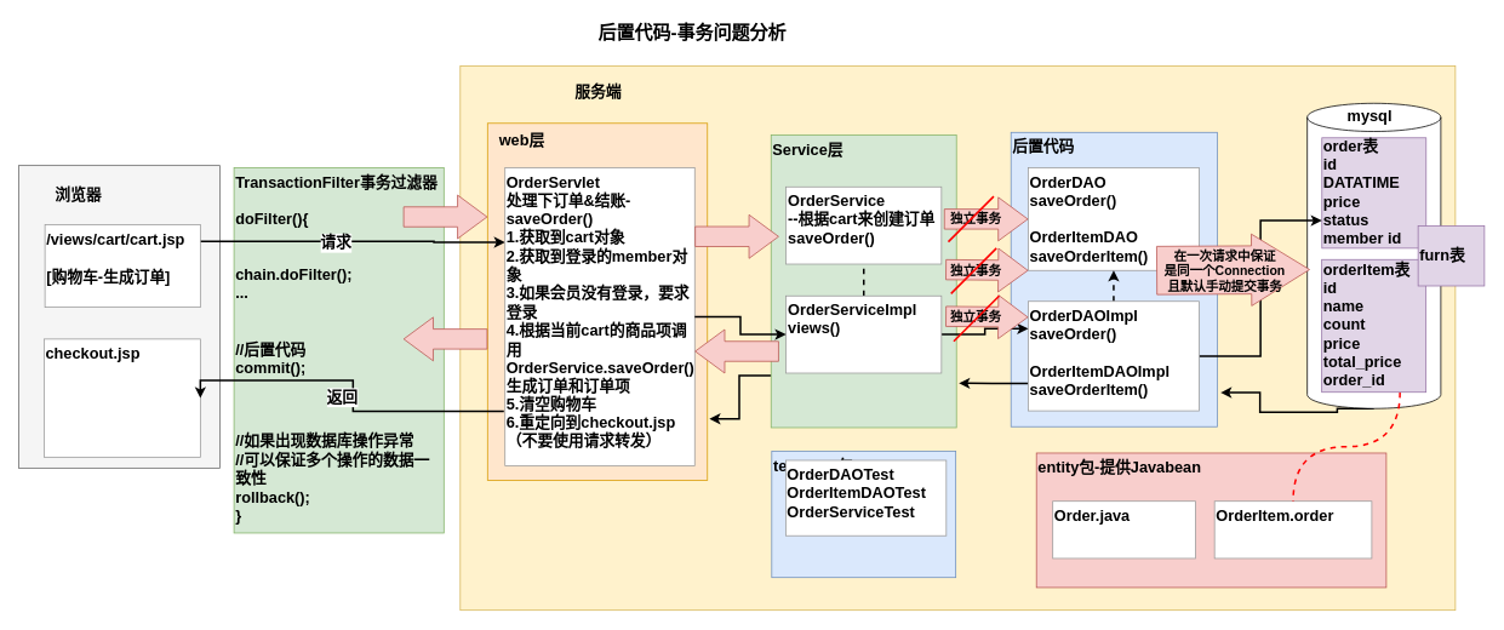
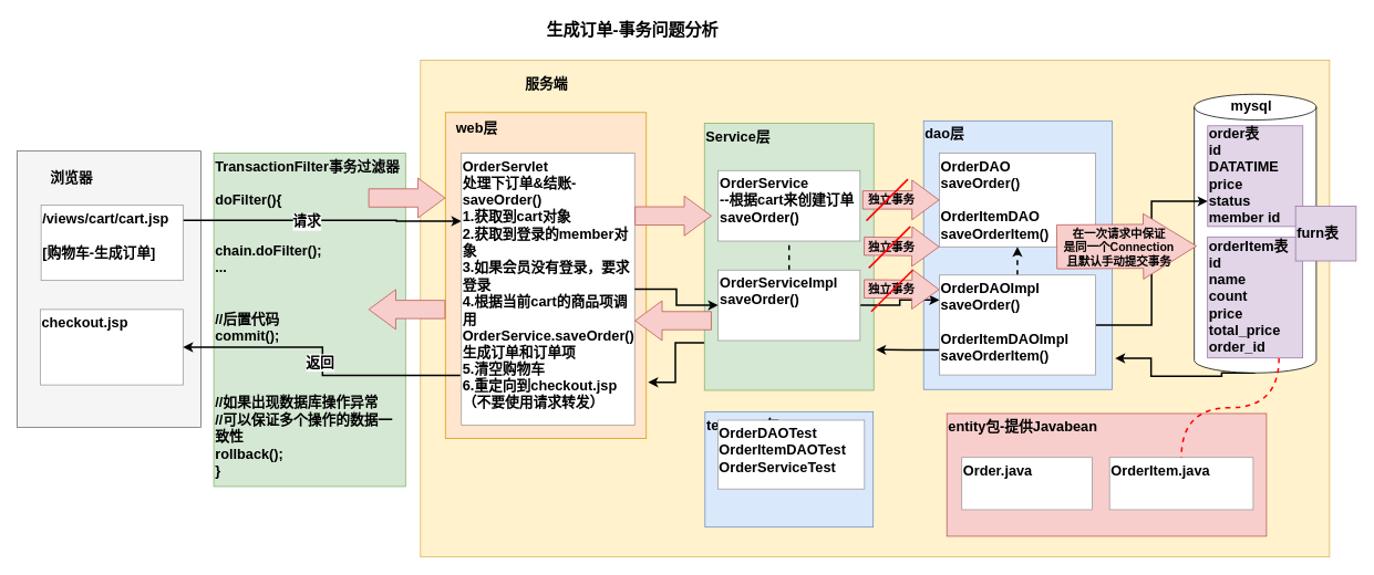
  <mxCell id="0" />
  <mxCell id="1" parent="0" />
  <mxCell id="2" value="TransactionFilter事务过滤器&lt;br&gt;&lt;br&gt;doFilter(){&lt;br&gt;&lt;br&gt;&lt;br&gt;chain.doFilter();&lt;br&gt;...&lt;br&gt;&lt;br&gt;&lt;br&gt;//后置代码&lt;br&gt;commit();&lt;br&gt;&lt;br&gt;&lt;br&gt;&lt;br&gt;//如果出现数据库操作异常&lt;br&gt;//可以保证多个操作的数据一致性&lt;br&gt;rollback();&lt;br&gt;}" style="rounded=0;whiteSpace=wrap;html=1;fontSize=17;fillColor=#d5e8d4;strokeColor=#82b366;fontStyle=1;verticalAlign=top;align=left;" vertex="1" parent="1"><mxGeometry x="257" y="184" width="231" height="402" as="geometry" /></mxCell>
  <mxCell id="3" value="" style="rounded=0;whiteSpace=wrap;html=1;fontSize=18;fillColor=#f5f5f5;strokeColor=#666666;fontStyle=1;fontColor=#333333;" parent="1" vertex="1"><mxGeometry x="20" y="181.5" width="221.5" height="333" as="geometry" /></mxCell>
  <mxCell id="4" value="浏览器" style="text;html=1;strokeColor=none;fillColor=none;align=center;verticalAlign=middle;whiteSpace=wrap;rounded=0;fontSize=17;fontStyle=1" parent="1" vertex="1"><mxGeometry x="56" y="200" width="60" height="30" as="geometry" /></mxCell>
  <mxCell id="5" value="" style="rounded=0;whiteSpace=wrap;html=1;fontSize=17;fillColor=#fff2cc;strokeColor=#d6b656;fontStyle=1" parent="1" vertex="1"><mxGeometry x="506" y="72" width="1095" height="599" as="geometry" /></mxCell>
  <mxCell id="6" value="服务端" style="text;html=1;strokeColor=none;fillColor=none;align=center;verticalAlign=middle;whiteSpace=wrap;rounded=0;fontSize=17;fontStyle=1" parent="1" vertex="1"><mxGeometry x="628" y="86" width="60" height="30" as="geometry" /></mxCell>
  <mxCell id="7" value="" style="text;html=1;strokeColor=#d79b00;fillColor=#ffe6cc;align=left;verticalAlign=top;whiteSpace=wrap;rounded=0;fontSize=17;fontStyle=1" parent="1" vertex="1"><mxGeometry x="536" y="135" width="242" height="393" as="geometry" /></mxCell>
  <mxCell id="8" value="web层" style="text;html=1;strokeColor=none;fillColor=none;align=left;verticalAlign=top;whiteSpace=wrap;rounded=0;fontSize=17;fontStyle=1" parent="1" vertex="1"><mxGeometry x="547" y="138" width="60" height="30" as="geometry" /></mxCell>
  <mxCell id="9" value="entity包-提供Javabean" style="rounded=0;whiteSpace=wrap;html=1;labelBorderColor=none;fontSize=17;strokeColor=#b85450;align=left;fontStyle=1;verticalAlign=top;fillColor=#f8cecc;" parent="1" vertex="1"><mxGeometry x="1140" y="498" width="385" height="148" as="geometry" /></mxCell>
  <mxCell id="10" style="edgeStyle=orthogonalEdgeStyle;rounded=0;orthogonalLoop=1;jettySize=auto;html=1;entryX=0;entryY=0.25;entryDx=0;entryDy=0;strokeWidth=2;" parent="1" target="13" edge="1"><mxGeometry relative="1" as="geometry"><Array as="points"><mxPoint x="477" y="265" /><mxPoint x="477" y="266" /></Array><mxPoint x="218" y="265" as="sourcePoint" /></mxGeometry></mxCell>
  <mxCell id="11" value="请求" style="edgeLabel;html=1;align=center;verticalAlign=middle;resizable=0;points=[];fontSize=17;fontStyle=1" parent="10" vertex="1" connectable="0"><mxGeometry x="-0.12" relative="1" as="geometry"><mxPoint x="1" y="1" as="offset" /></mxGeometry></mxCell>
  <mxCell id="12" value="/views/cart/cart.jsp&lt;br&gt;&lt;br&gt;[购物车-生成订单]" style="rounded=0;whiteSpace=wrap;html=1;fontSize=17;fontStyle=1;align=left;verticalAlign=top;strokeColor=#999999;" parent="1" vertex="1"><mxGeometry x="49" y="246.5" width="171" height="91" as="geometry" /></mxCell>
  <mxCell id="13" value="OrderServlet&lt;br&gt;处理下订单&amp;amp;结账-saveOrder()&lt;br&gt;1.获取到cart对象&lt;br&gt;2.获取到登录的member对象&lt;br&gt;3.如果会员没有登录，要求登录&lt;br&gt;4.根据当前cart的商品项调用OrderService.saveOrder()生成订单和订单项&lt;br&gt;5.清空购物车&lt;br&gt;6.重定向到checkout.jsp（不要使用请求转发）" style="rounded=0;whiteSpace=wrap;html=1;fontSize=17;align=left;verticalAlign=top;fontStyle=1;strokeColor=#999999;" parent="1" vertex="1"><mxGeometry x="555.25" y="184" width="208.75" height="328" as="geometry" /></mxCell>
  <mxCell id="14" value="Order.java" style="rounded=0;whiteSpace=wrap;html=1;labelBorderColor=none;fontSize=17;strokeColor=#999999;fontStyle=1;align=left;verticalAlign=top;" parent="1" vertex="1"><mxGeometry x="1158" y="551" width="157" height="63" as="geometry" /></mxCell>
- <mxCell id="15" value="OrderItem.order" style="rounded=0;whiteSpace=wrap;html=1;labelBorderColor=none;fontSize=17;strokeColor=#999999;fontStyle=1;align=left;verticalAlign=top;" parent="1" vertex="1"><mxGeometry x="1336" y="551" width="173" height="63" as="geometry" /></mxCell>
+ <mxCell id="15" value="OrderItem.java" style="rounded=0;whiteSpace=wrap;html=1;labelBorderColor=none;fontSize=17;strokeColor=#999999;fontStyle=1;align=left;verticalAlign=top;" parent="1" vertex="1"><mxGeometry x="1336" y="551" width="173" height="63" as="geometry" /></mxCell>
  <mxCell id="16" style="edgeStyle=orthogonalEdgeStyle;rounded=0;orthogonalLoop=1;jettySize=auto;html=1;exitX=0.002;exitY=0.822;exitDx=0;exitDy=0;entryX=1.009;entryY=0.828;entryDx=0;entryDy=0;entryPerimeter=0;fontSize=17;strokeWidth=2;exitPerimeter=0;" parent="1" source="17" target="7" edge="1"><mxGeometry relative="1" as="geometry"><Array as="points"><mxPoint x="813" y="413" /><mxPoint x="813" y="460" /></Array></mxGeometry></mxCell>
  <mxCell id="17" value="Service层" style="text;html=1;strokeColor=#82b366;fillColor=#d5e8d4;align=left;verticalAlign=top;whiteSpace=wrap;rounded=0;fontSize=17;fontStyle=1" parent="1" vertex="1"><mxGeometry x="848" y="148" width="204" height="322" as="geometry" /></mxCell>
- <mxCell id="18" value="后置代码" style="text;html=1;strokeColor=#6c8ebf;fillColor=#dae8fc;align=left;verticalAlign=top;whiteSpace=wrap;rounded=0;fontSize=17;fontStyle=1" parent="1" vertex="1"><mxGeometry x="1112" y="145" width="227" height="324" as="geometry" /></mxCell>
+ <mxCell id="18" value="dao层" style="text;html=1;strokeColor=#6c8ebf;fillColor=#dae8fc;align=left;verticalAlign=top;whiteSpace=wrap;rounded=0;fontSize=17;fontStyle=1" parent="1" vertex="1"><mxGeometry x="1112" y="145" width="227" height="324" as="geometry" /></mxCell>
  <mxCell id="19" style="edgeStyle=orthogonalEdgeStyle;rounded=0;orthogonalLoop=1;jettySize=auto;html=1;exitX=0.5;exitY=1;exitDx=0;exitDy=0;exitPerimeter=0;entryX=1.016;entryY=0.884;entryDx=0;entryDy=0;entryPerimeter=0;strokeWidth=2;" parent="1" source="20" target="18" edge="1"><mxGeometry relative="1" as="geometry"><Array as="points"><mxPoint x="1471" y="453" /><mxPoint x="1386" y="453" /><mxPoint x="1386" y="431" /></Array></mxGeometry></mxCell>
  <mxCell id="20" value="" style="shape=cylinder3;whiteSpace=wrap;html=1;boundedLbl=1;backgroundOutline=1;size=15.49;fontSize=17;fontStyle=1" parent="1" vertex="1"><mxGeometry x="1438" y="113" width="147" height="336" as="geometry" /></mxCell>
  <mxCell id="21" value="mysql" style="text;html=1;strokeColor=none;fillColor=none;align=center;verticalAlign=middle;whiteSpace=wrap;rounded=0;labelBorderColor=none;fontSize=17;fontStyle=1" parent="1" vertex="1"><mxGeometry x="1476.5" y="113" width="60" height="30" as="geometry" /></mxCell>
  <mxCell id="22" value="order表&lt;br&gt;id&lt;br&gt;DATATIME&lt;br&gt;price&lt;br&gt;status&lt;br&gt;member id&lt;br&gt;" style="rounded=0;whiteSpace=wrap;html=1;labelBorderColor=none;fontSize=17;strokeColor=#9673a6;fillColor=#e1d5e7;fontStyle=1;align=left;" parent="1" vertex="1"><mxGeometry x="1454.16" y="151" width="114.69" height="121.5" as="geometry" /></mxCell>
  <mxCell id="23" style="edgeStyle=orthogonalEdgeStyle;curved=1;rounded=0;orthogonalLoop=1;jettySize=auto;html=1;exitX=0.75;exitY=1;exitDx=0;exitDy=0;dashed=1;endArrow=none;endFill=0;strokeColor=#FF0000;strokeWidth=2;" parent="1" source="24" target="15" edge="1"><mxGeometry relative="1" as="geometry" /></mxCell>
  <mxCell id="24" value="orderItem表&lt;br&gt;id&lt;br&gt;name&lt;br&gt;count&lt;br&gt;price&lt;br&gt;total_price&lt;br&gt;order_id" style="rounded=0;whiteSpace=wrap;html=1;labelBorderColor=none;fontSize=17;strokeColor=#9673a6;fillColor=#e1d5e7;fontStyle=1;align=left;" parent="1" vertex="1"><mxGeometry x="1454" y="285" width="114.69" height="146" as="geometry" /></mxCell>
  <mxCell id="25" value="test/junit包&lt;br&gt;" style="rounded=0;whiteSpace=wrap;html=1;labelBorderColor=none;fontSize=17;strokeColor=#6c8ebf;fontStyle=1;align=left;verticalAlign=top;fillColor=#dae8fc;" parent="1" vertex="1"><mxGeometry x="848.75" y="496" width="202.5" height="139" as="geometry" /></mxCell>
  <mxCell id="26" value="OrderDAOTest&lt;br&gt;OrderItemDAOTest&lt;br&gt;OrderServiceTest" style="rounded=0;whiteSpace=wrap;html=1;labelBorderColor=none;fontSize=17;strokeColor=#999999;fontStyle=1;align=left;verticalAlign=top;" parent="1" vertex="1"><mxGeometry x="864.31" y="506" width="176.5" height="83" as="geometry" /></mxCell>
  <mxCell id="27" value="OrderDAO&lt;br&gt;saveOrder()&lt;br&gt;&lt;br&gt;OrderItemDAO&lt;br&gt;saveOrderItem()" style="rounded=0;whiteSpace=wrap;html=1;labelBorderColor=none;fontSize=17;strokeColor=#999999;fontStyle=1;align=left;verticalAlign=top;" parent="1" vertex="1"><mxGeometry x="1131" y="184" width="188" height="113" as="geometry" /></mxCell>
  <mxCell id="28" style="edgeStyle=orthogonalEdgeStyle;rounded=0;orthogonalLoop=1;jettySize=auto;html=1;entryX=0;entryY=0.75;entryDx=0;entryDy=0;strokeWidth=2;" parent="1" source="31" target="22" edge="1"><mxGeometry relative="1" as="geometry" /></mxCell>
  <mxCell id="29" style="edgeStyle=orthogonalEdgeStyle;rounded=0;orthogonalLoop=1;jettySize=auto;html=1;exitX=0.5;exitY=0;exitDx=0;exitDy=0;entryX=0.5;entryY=1;entryDx=0;entryDy=0;strokeWidth=2;dashed=1;" parent="1" source="31" target="27" edge="1"><mxGeometry relative="1" as="geometry" /></mxCell>
  <mxCell id="30" style="edgeStyle=orthogonalEdgeStyle;rounded=0;orthogonalLoop=1;jettySize=auto;html=1;exitX=0;exitY=0.75;exitDx=0;exitDy=0;entryX=1.013;entryY=0.848;entryDx=0;entryDy=0;entryPerimeter=0;strokeWidth=2;" parent="1" source="31" target="17" edge="1"><mxGeometry relative="1" as="geometry" /></mxCell>
  <mxCell id="31" value="OrderDAOImpl&lt;br&gt;saveOrder()&lt;br&gt;&lt;br&gt;OrderItemDAOImpl&lt;br&gt;saveOrderItem()" style="rounded=0;whiteSpace=wrap;html=1;labelBorderColor=none;fontSize=17;strokeColor=#999999;fontStyle=1;align=left;verticalAlign=top;" parent="1" vertex="1"><mxGeometry x="1131" y="331" width="188" height="120.5" as="geometry" /></mxCell>
  <mxCell id="32" value="OrderService&lt;br&gt;--根据cart来创建订单&lt;br&gt;saveOrder()&lt;br&gt;" style="rounded=0;whiteSpace=wrap;html=1;labelBorderColor=none;fontSize=17;strokeColor=#999999;fontStyle=1;align=left;verticalAlign=top;" parent="1" vertex="1"><mxGeometry x="864.5" y="205" width="171" height="85" as="geometry" /></mxCell>
  <mxCell id="33" style="edgeStyle=orthogonalEdgeStyle;rounded=0;orthogonalLoop=1;jettySize=auto;html=1;exitX=0.5;exitY=0;exitDx=0;exitDy=0;entryX=0.5;entryY=1;entryDx=0;entryDy=0;dashed=1;strokeWidth=2;endArrow=none;" parent="1" source="35" target="32" edge="1"><mxGeometry relative="1" as="geometry" /></mxCell>
  <mxCell id="34" style="edgeStyle=orthogonalEdgeStyle;rounded=0;orthogonalLoop=1;jettySize=auto;html=1;exitX=1;exitY=0.5;exitDx=0;exitDy=0;entryX=0;entryY=0.25;entryDx=0;entryDy=0;strokeWidth=2;" parent="1" source="35" target="31" edge="1"><mxGeometry relative="1" as="geometry" /></mxCell>
- <mxCell id="35" value="OrderServiceImpl&lt;br&gt;views()" style="rounded=0;whiteSpace=wrap;html=1;labelBorderColor=none;fontSize=17;strokeColor=#999999;fontStyle=1;align=left;verticalAlign=top;" parent="1" vertex="1"><mxGeometry x="864.5" y="325" width="171" height="85" as="geometry" /></mxCell>
+ <mxCell id="35" value="OrderServiceImpl&lt;br&gt;saveOrder()" style="rounded=0;whiteSpace=wrap;html=1;labelBorderColor=none;fontSize=17;strokeColor=#999999;fontStyle=1;align=left;verticalAlign=top;" parent="1" vertex="1"><mxGeometry x="864.5" y="325" width="171" height="85" as="geometry" /></mxCell>
  <mxCell id="36" style="edgeStyle=orthogonalEdgeStyle;rounded=0;orthogonalLoop=1;jettySize=auto;html=1;strokeWidth=2;" parent="1" source="13" target="35" edge="1"><mxGeometry relative="1" as="geometry" /></mxCell>
- <mxCell id="37" value="checkout.jsp&lt;br&gt;" style="rounded=0;whiteSpace=wrap;html=1;fontSize=17;fontStyle=1;align=left;verticalAlign=top;strokeColor=#999999;" parent="1" vertex="1"><mxGeometry x="48" y="372.5" width="172" height="130" as="geometry" /></mxCell>
- <mxCell id="38" value="后置代码-事务问题分析" style="text;html=1;align=center;verticalAlign=middle;resizable=0;points=[];autosize=1;strokeColor=none;fillColor=none;fontSize=20;fontStyle=1" parent="1" vertex="1"><mxGeometry x="652" y="20" width="217" height="28" as="geometry" /></mxCell>
+ <mxCell id="37" value="checkout.jsp&lt;br&gt;" style="rounded=0;whiteSpace=wrap;html=1;fontSize=17;fontStyle=1;align=left;verticalAlign=top;strokeColor=#999999;" parent="1" vertex="1"><mxGeometry x="48" y="372.5" width="172" height="91" as="geometry" /></mxCell>
+ <mxCell id="38" value="生成订单-事务问题分析" style="text;html=1;align=center;verticalAlign=middle;resizable=0;points=[];autosize=1;strokeColor=none;fillColor=none;fontSize=20;fontStyle=1" parent="1" vertex="1"><mxGeometry x="652" y="20" width="217" height="28" as="geometry" /></mxCell>
  <mxCell id="39" value="furn表" style="rounded=0;whiteSpace=wrap;html=1;labelBorderColor=none;fontSize=17;strokeColor=#9673a6;fillColor=#e1d5e7;fontStyle=1;align=left;" parent="1" vertex="1"><mxGeometry x="1560" y="248" width="73" height="66" as="geometry" /></mxCell>
  <mxCell id="40" value="" style="shape=flexArrow;endArrow=classic;html=1;rounded=0;fillColor=#f8cecc;strokeColor=#b85450;exitX=1.016;exitY=0.417;exitDx=0;exitDy=0;exitPerimeter=0;width=22;endSize=10.5;endWidth=25;" edge="1" parent="1" source="32" target="27"><mxGeometry width="50" height="50" relative="1" as="geometry"><mxPoint x="1026" y="451" as="sourcePoint" /><mxPoint x="1076" y="401" as="targetPoint" /></mxGeometry></mxCell>
  <mxCell id="41" value="独立事务" style="edgeLabel;html=1;align=center;verticalAlign=middle;resizable=0;points=[];fontStyle=1;fontSize=14;labelBackgroundColor=none;" vertex="1" connectable="0" parent="40"><mxGeometry x="-0.342" relative="1" as="geometry"><mxPoint x="3" y="-1" as="offset" /></mxGeometry></mxCell>
  <mxCell id="42" value="" style="shape=flexArrow;endArrow=classic;html=1;rounded=0;fillColor=#f8cecc;strokeColor=#b85450;exitX=0.941;exitY=0.46;exitDx=0;exitDy=0;exitPerimeter=0;width=22;endSize=10.5;endWidth=25;" edge="1" parent="1" source="17"><mxGeometry width="50" height="50" relative="1" as="geometry"><mxPoint x="1053.02" y="297.542" as="sourcePoint" /><mxPoint x="1131" y="296.997" as="targetPoint" /></mxGeometry></mxCell>
  <mxCell id="43" value="独立事务" style="edgeLabel;html=1;align=center;verticalAlign=middle;resizable=0;points=[];fontSize=14;fontStyle=1;labelBackgroundColor=none;" vertex="1" connectable="0" parent="42"><mxGeometry x="-0.317" relative="1" as="geometry"><mxPoint x="2" as="offset" /></mxGeometry></mxCell>
  <mxCell id="44" value="" style="shape=flexArrow;endArrow=classic;html=1;rounded=0;fillColor=#f8cecc;strokeColor=#b85450;exitX=0.941;exitY=0.46;exitDx=0;exitDy=0;exitPerimeter=0;width=22;endSize=10.5;endWidth=25;" edge="1" parent="1"><mxGeometry width="50" height="50" relative="1" as="geometry"><mxPoint x="1039.964" y="347.56" as="sourcePoint" /><mxPoint x="1131" y="348.437" as="targetPoint" /></mxGeometry></mxCell>
  <mxCell id="45" value="独立事务" style="edgeLabel;html=1;align=center;verticalAlign=middle;resizable=0;points=[];fontSize=14;fontStyle=1;labelBackgroundColor=none;" vertex="1" connectable="0" parent="44"><mxGeometry x="-0.317" relative="1" as="geometry"><mxPoint x="2" as="offset" /></mxGeometry></mxCell>
  <mxCell id="46" value="" style="shape=flexArrow;endArrow=classic;html=1;rounded=0;fillColor=#f8cecc;strokeColor=#b85450;exitX=1.016;exitY=0.417;exitDx=0;exitDy=0;exitPerimeter=0;width=22;endSize=10.5;endWidth=25;" edge="1" parent="1"><mxGeometry width="50" height="50" relative="1" as="geometry"><mxPoint x="763.996" y="259.665" as="sourcePoint" /><mxPoint x="856.76" y="259.692" as="targetPoint" /></mxGeometry></mxCell>
  <mxCell id="47" value="" style="shape=flexArrow;endArrow=classic;html=1;rounded=0;fillColor=#f8cecc;strokeColor=#b85450;exitX=1.016;exitY=0.417;exitDx=0;exitDy=0;exitPerimeter=0;width=22;endSize=10.5;endWidth=25;" edge="1" parent="1"><mxGeometry width="50" height="50" relative="1" as="geometry"><mxPoint x="856.76" y="386.022" as="sourcePoint" /><mxPoint x="763.996" y="385.995" as="targetPoint" /></mxGeometry></mxCell>
  <mxCell id="48" value="" style="shape=flexArrow;endArrow=classic;html=1;rounded=0;fillColor=#f8cecc;strokeColor=#b85450;exitX=0.75;exitY=1;exitDx=0;exitDy=0;width=53;endSize=20.95;endWidth=25;" edge="1" parent="1" source="27"><mxGeometry width="50" height="50" relative="1" as="geometry"><mxPoint x="1314.996" y="295.575" as="sourcePoint" /><mxPoint x="1441" y="296" as="targetPoint" /></mxGeometry></mxCell>
  <mxCell id="49" value="在一次请求中保证&lt;br&gt;是同一个Connection&lt;br&gt;且默认手动提交事务" style="edgeLabel;html=1;align=center;verticalAlign=middle;resizable=0;points=[];fontSize=14;fontStyle=1;labelBackgroundColor=none;" vertex="1" connectable="0" parent="48"><mxGeometry x="0.397" y="2" relative="1" as="geometry"><mxPoint x="-43" y="3" as="offset" /></mxGeometry></mxCell>
  <mxCell id="50" value="" style="shape=flexArrow;endArrow=classic;html=1;rounded=0;fillColor=#f8cecc;strokeColor=#b85450;exitX=1.016;exitY=0.417;exitDx=0;exitDy=0;exitPerimeter=0;width=22;endSize=10.5;endWidth=25;" edge="1" parent="1"><mxGeometry width="50" height="50" relative="1" as="geometry"><mxPoint x="443.236" y="237.995" as="sourcePoint" /><mxPoint x="536" y="238.022" as="targetPoint" /></mxGeometry></mxCell>
  <mxCell id="51" value="" style="shape=flexArrow;endArrow=classic;html=1;rounded=0;fillColor=#f8cecc;strokeColor=#b85450;exitX=1.016;exitY=0.417;exitDx=0;exitDy=0;exitPerimeter=0;width=22;endSize=10.5;endWidth=25;" edge="1" parent="1"><mxGeometry width="50" height="50" relative="1" as="geometry"><mxPoint x="536" y="372.522" as="sourcePoint" /><mxPoint x="443.236" y="372.495" as="targetPoint" /></mxGeometry></mxCell>
  <mxCell id="52" style="edgeStyle=orthogonalEdgeStyle;rounded=0;orthogonalLoop=1;jettySize=auto;html=1;entryX=1;entryY=0.5;entryDx=0;entryDy=0;strokeWidth=2;" parent="1" target="37" edge="1"><mxGeometry relative="1" as="geometry"><mxPoint x="554" y="452" as="sourcePoint" /><Array as="points"><mxPoint x="554" y="452" /><mxPoint x="388" y="452" /><mxPoint x="388" y="418" /></Array></mxGeometry></mxCell>
  <mxCell id="53" value="返回" style="edgeLabel;html=1;align=center;verticalAlign=middle;resizable=0;points=[];fontSize=17;fontColor=#000000;fontStyle=1" parent="52" vertex="1" connectable="0"><mxGeometry x="-0.156" y="-1" relative="1" as="geometry"><mxPoint x="-15" y="-15" as="offset" /></mxGeometry></mxCell>
  <mxCell id="54" value="" style="endArrow=none;html=1;rounded=0;fontSize=17;strokeColor=#FF0000;strokeWidth=2;" edge="1" parent="1"><mxGeometry width="50" height="50" relative="1" as="geometry"><mxPoint x="1043" y="265.5" as="sourcePoint" /><mxPoint x="1093" y="215.5" as="targetPoint" /></mxGeometry></mxCell>
  <mxCell id="55" value="" style="endArrow=none;html=1;rounded=0;fontSize=17;strokeColor=#FF0000;strokeWidth=2;" edge="1" parent="1"><mxGeometry width="50" height="50" relative="1" as="geometry"><mxPoint x="1049" y="375" as="sourcePoint" /><mxPoint x="1099" y="325" as="targetPoint" /></mxGeometry></mxCell>
  <mxCell id="56" value="" style="endArrow=none;html=1;rounded=0;fontSize=17;strokeColor=#FF0000;strokeWidth=2;" edge="1" parent="1"><mxGeometry width="50" height="50" relative="1" as="geometry"><mxPoint x="1046" y="322.5" as="sourcePoint" /><mxPoint x="1096" y="272.5" as="targetPoint" /></mxGeometry></mxCell>
